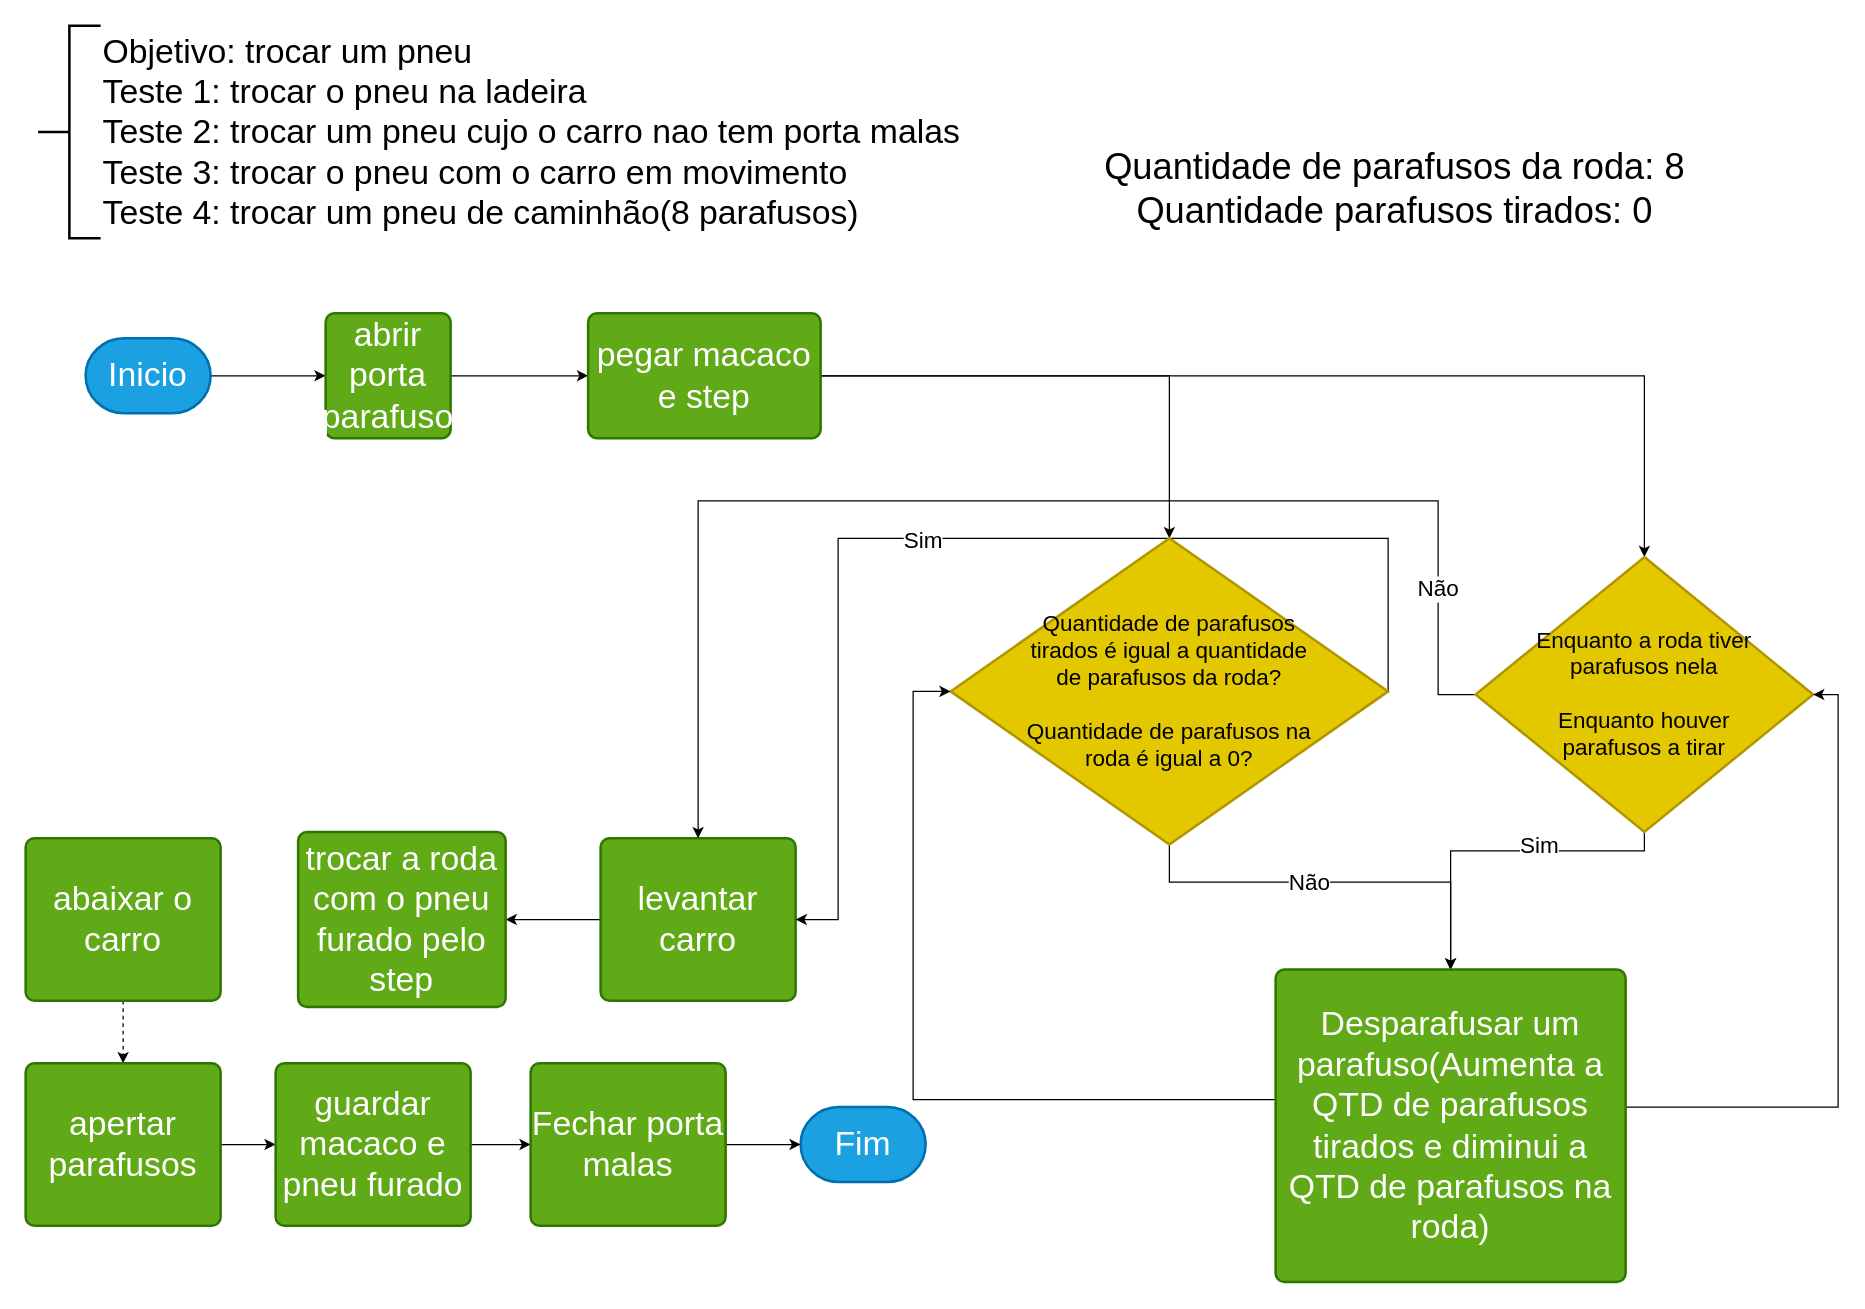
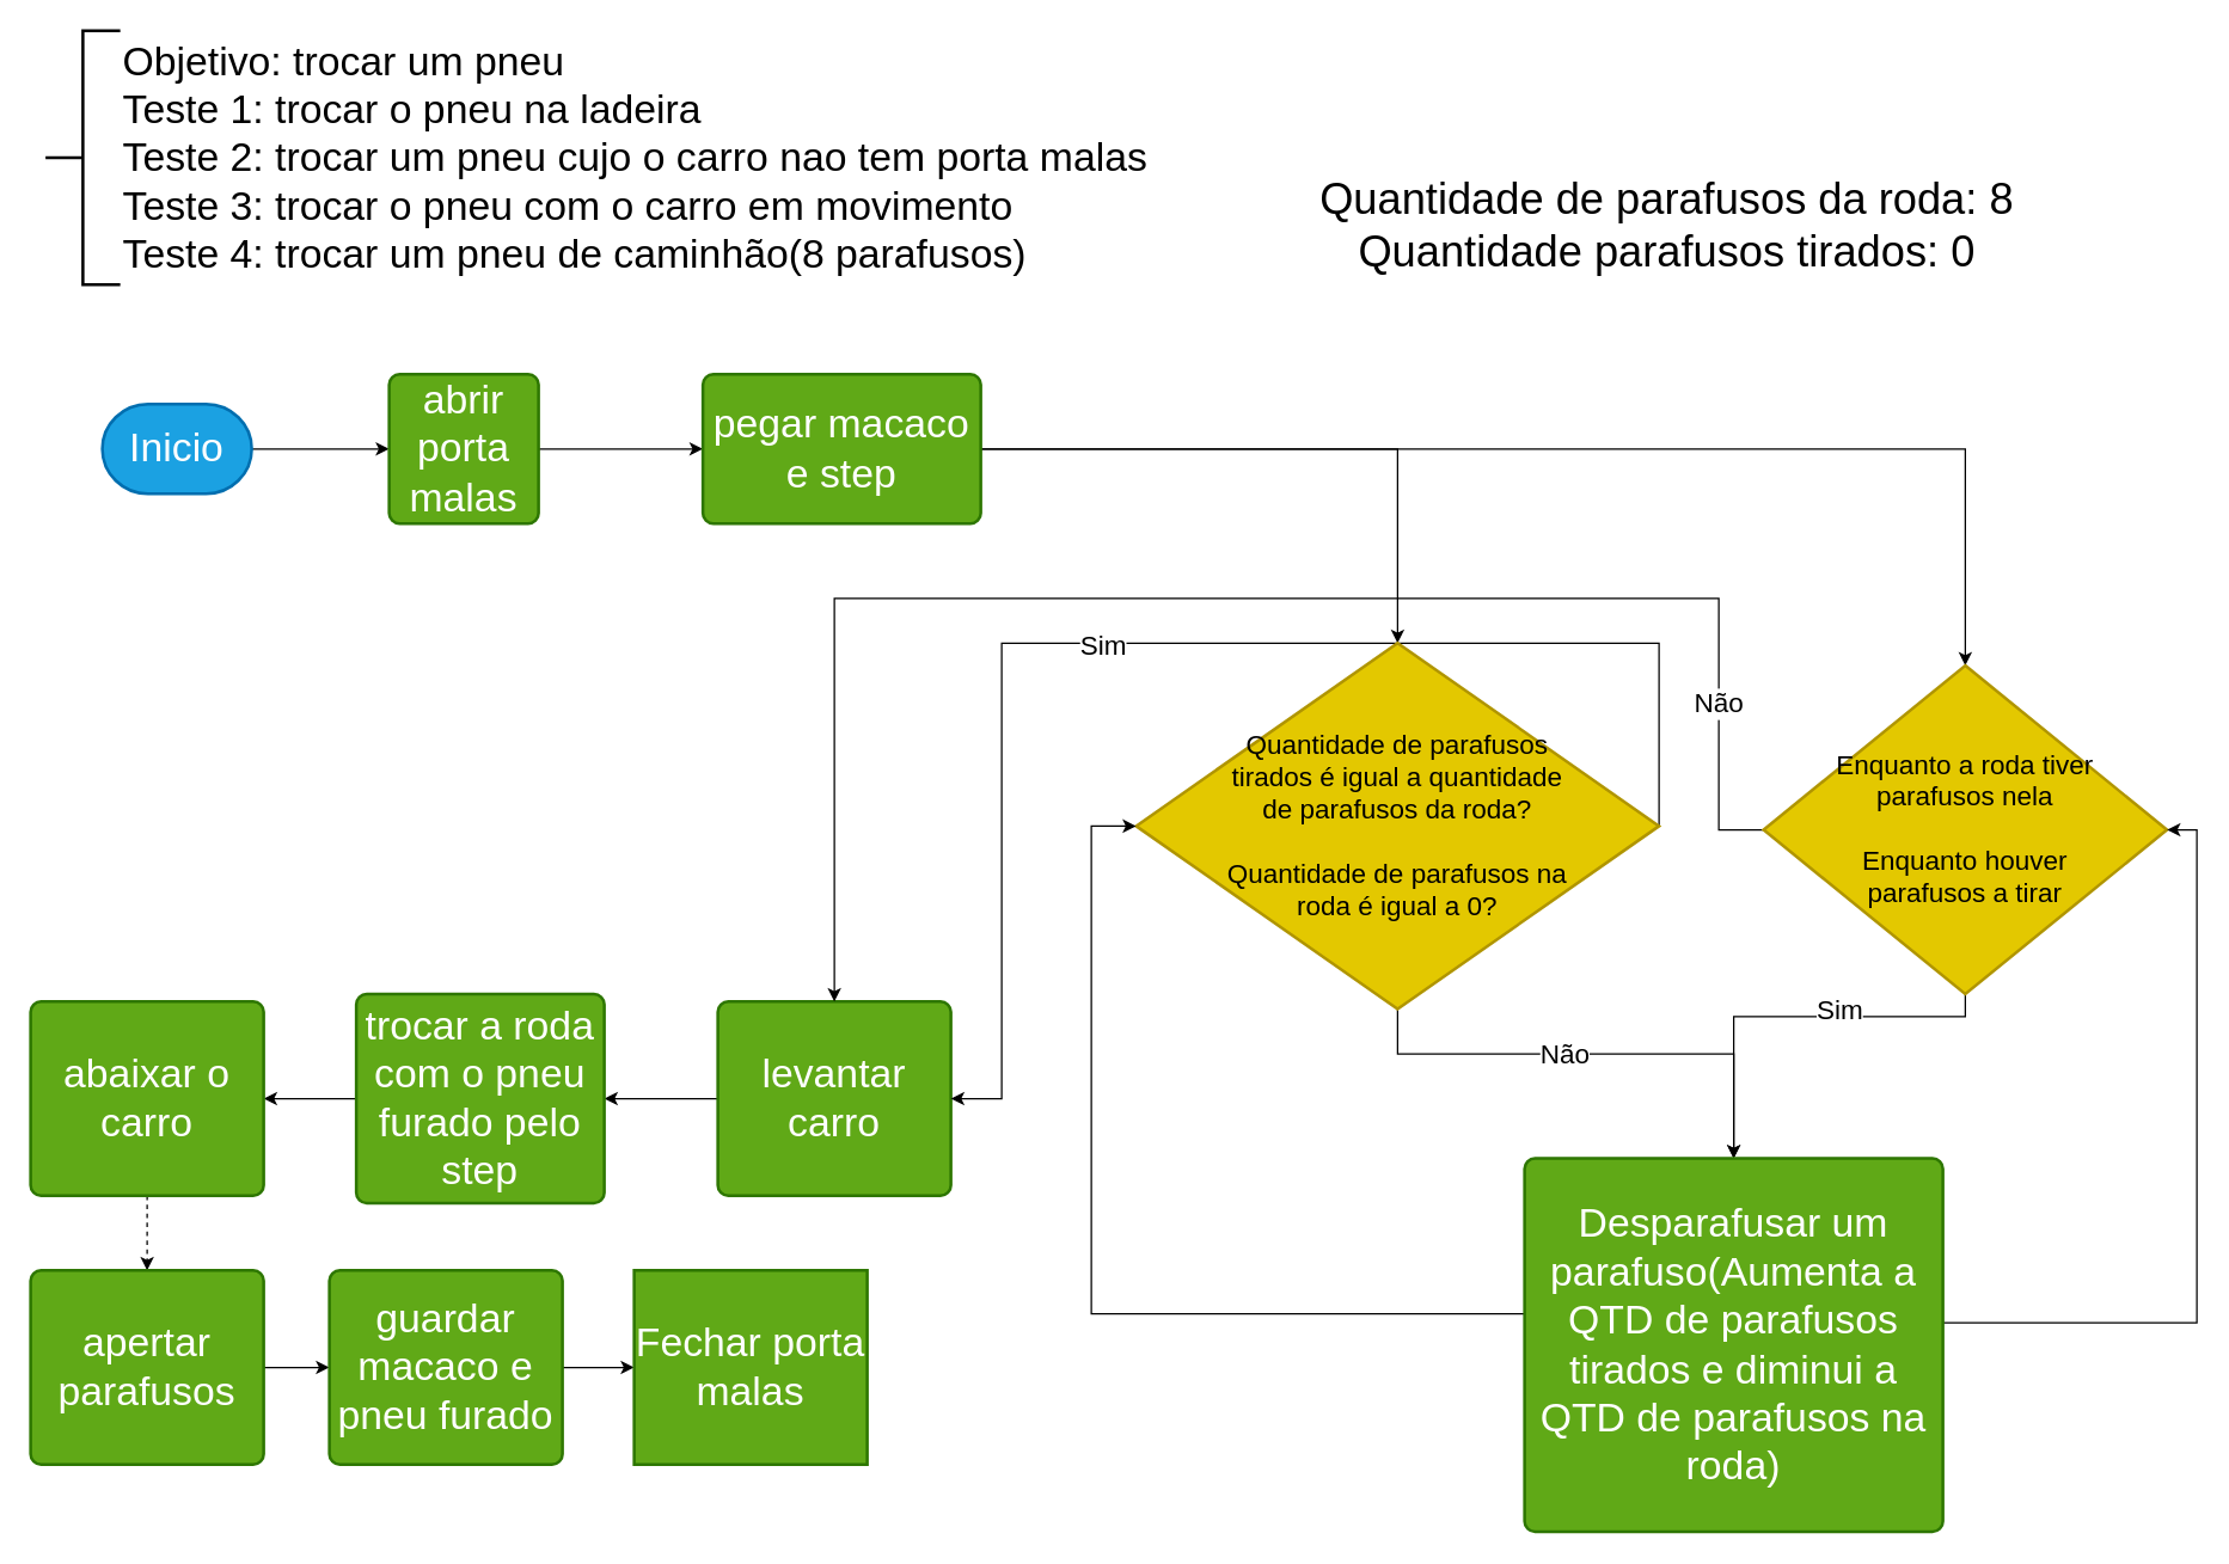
  <mxCell id="0" />
  <mxCell id="1" parent="0" />
  <mxCell id="2" value="Objetivo: trocar um pneu&lt;br&gt;Teste 1: trocar o pneu na ladeira&lt;br&gt;Teste 2: trocar um pneu cujo o carro nao tem porta malas&lt;br&gt;Teste 3: trocar o pneu com o carro em movimento&lt;br&gt;Teste 4: trocar um pneu de caminhão(8 parafusos)" style="strokeWidth=2;html=1;shape=mxgraph.flowchart.annotation_2;align=left;labelPosition=right;pointerEvents=1;fontSize=27;" vertex="1" parent="1"><mxGeometry x="30" y="20" width="50" height="170" as="geometry" /></mxCell>
  <mxCell id="3" style="edgeStyle=orthogonalEdgeStyle;rounded=0;orthogonalLoop=1;jettySize=auto;html=1;exitX=1;exitY=0.5;exitDx=0;exitDy=0;exitPerimeter=0;entryX=0;entryY=0.5;entryDx=0;entryDy=0;fontSize=27;" edge="1" parent="1" source="4" target="7"><mxGeometry relative="1" as="geometry" /></mxCell>
  <mxCell id="4" value="Inicio" style="strokeWidth=2;html=1;shape=mxgraph.flowchart.terminator;whiteSpace=wrap;fontSize=27;fillColor=#1ba1e2;fontColor=#ffffff;strokeColor=#006EAF;" vertex="1" parent="1"><mxGeometry x="68" y="270" width="100" height="60" as="geometry" /></mxCell>
- <mxCell id="5" value="Fim" style="strokeWidth=2;html=1;shape=mxgraph.flowchart.terminator;whiteSpace=wrap;fontSize=27;fillColor=#1ba1e2;fontColor=#ffffff;strokeColor=#006EAF;" vertex="1" parent="1"><mxGeometry x="640" y="885" width="100" height="60" as="geometry" /></mxCell>
  <mxCell id="6" style="edgeStyle=orthogonalEdgeStyle;rounded=0;orthogonalLoop=1;jettySize=auto;html=1;exitX=1;exitY=0.5;exitDx=0;exitDy=0;entryX=0;entryY=0.5;entryDx=0;entryDy=0;fontSize=27;" edge="1" parent="1" source="7" target="10"><mxGeometry relative="1" as="geometry" /></mxCell>
- <mxCell id="7" value="abrir porta parafuso" style="rounded=1;whiteSpace=wrap;html=1;absoluteArcSize=1;arcSize=14;strokeWidth=2;fontSize=27;fillColor=#60a917;fontColor=#ffffff;strokeColor=#2D7600;" vertex="1" parent="1"><mxGeometry x="260" y="250" width="100" height="100" as="geometry" /></mxCell>
+ <mxCell id="7" value="abrir porta malas" style="rounded=1;whiteSpace=wrap;html=1;absoluteArcSize=1;arcSize=14;strokeWidth=2;fontSize=27;fillColor=#60a917;fontColor=#ffffff;strokeColor=#2D7600;" vertex="1" parent="1"><mxGeometry x="260" y="250" width="100" height="100" as="geometry" /></mxCell>
  <mxCell id="8" style="edgeStyle=orthogonalEdgeStyle;rounded=0;orthogonalLoop=1;jettySize=auto;html=1;fontSize=18;" edge="1" parent="1" source="10" target="27"><mxGeometry relative="1" as="geometry" /></mxCell>
  <mxCell id="9" style="edgeStyle=orthogonalEdgeStyle;rounded=0;orthogonalLoop=1;jettySize=auto;html=1;entryX=0.5;entryY=0;entryDx=0;entryDy=0;entryPerimeter=0;fontSize=18;" edge="1" parent="1" source="10" target="32"><mxGeometry relative="1" as="geometry" /></mxCell>
  <mxCell id="10" value="pegar macaco e step" style="rounded=1;whiteSpace=wrap;html=1;absoluteArcSize=1;arcSize=14;strokeWidth=2;fontSize=27;fillColor=#60a917;fontColor=#ffffff;strokeColor=#2D7600;" vertex="1" parent="1"><mxGeometry x="470" y="250" width="186" height="100" as="geometry" /></mxCell>
  <mxCell id="11" style="edgeStyle=orthogonalEdgeStyle;rounded=0;orthogonalLoop=1;jettySize=auto;html=1;exitX=0;exitY=0.5;exitDx=0;exitDy=0;entryX=1;entryY=0.5;entryDx=0;entryDy=0;fontSize=27;" edge="1" parent="1" source="12" target="14"><mxGeometry relative="1" as="geometry" /></mxCell>
  <mxCell id="12" value="levantar carro" style="rounded=1;whiteSpace=wrap;html=1;absoluteArcSize=1;arcSize=14;strokeWidth=2;fontSize=27;fillColor=#60a917;fontColor=#ffffff;strokeColor=#2D7600;" vertex="1" parent="1"><mxGeometry x="480" y="670" width="156" height="130" as="geometry" /></mxCell>
+ <mxCell id="13" style="edgeStyle=orthogonalEdgeStyle;rounded=0;orthogonalLoop=1;jettySize=auto;html=1;exitX=0;exitY=0.5;exitDx=0;exitDy=0;entryX=1;entryY=0.5;entryDx=0;entryDy=0;fontSize=27;" edge="1" parent="1" source="14" target="16"><mxGeometry relative="1" as="geometry" /></mxCell>
  <mxCell id="14" value="trocar a roda com o pneu furado pelo step" style="rounded=1;whiteSpace=wrap;html=1;absoluteArcSize=1;arcSize=14;strokeWidth=2;fontSize=27;fillColor=#60a917;fontColor=#ffffff;strokeColor=#2D7600;" vertex="1" parent="1"><mxGeometry x="238" y="665" width="166" height="140" as="geometry" /></mxCell>
  <mxCell id="15" style="edgeStyle=orthogonalEdgeStyle;rounded=0;orthogonalLoop=1;jettySize=auto;html=1;exitX=0.5;exitY=1;exitDx=0;exitDy=0;fontSize=27;dashed=1;" edge="1" parent="1" source="16" target="18"><mxGeometry relative="1" as="geometry" /></mxCell>
  <mxCell id="16" value="abaixar o carro" style="rounded=1;whiteSpace=wrap;html=1;absoluteArcSize=1;arcSize=14;strokeWidth=2;fontSize=27;fillColor=#60a917;fontColor=#ffffff;strokeColor=#2D7600;" vertex="1" parent="1"><mxGeometry x="20" y="670" width="156" height="130" as="geometry" /></mxCell>
  <mxCell id="17" style="edgeStyle=orthogonalEdgeStyle;rounded=0;orthogonalLoop=1;jettySize=auto;html=1;exitX=1;exitY=0.5;exitDx=0;exitDy=0;fontSize=27;" edge="1" parent="1" source="18" target="20"><mxGeometry relative="1" as="geometry" /></mxCell>
  <mxCell id="18" value="apertar parafusos" style="rounded=1;whiteSpace=wrap;html=1;absoluteArcSize=1;arcSize=14;strokeWidth=2;fontSize=27;fillColor=#60a917;fontColor=#ffffff;strokeColor=#2D7600;" vertex="1" parent="1"><mxGeometry x="20" y="850" width="156" height="130" as="geometry" /></mxCell>
  <mxCell id="19" style="edgeStyle=orthogonalEdgeStyle;rounded=0;orthogonalLoop=1;jettySize=auto;html=1;fontSize=27;" edge="1" parent="1" source="20" target="22"><mxGeometry relative="1" as="geometry" /></mxCell>
  <mxCell id="20" value="guardar macaco e pneu furado" style="rounded=1;whiteSpace=wrap;html=1;absoluteArcSize=1;arcSize=14;strokeWidth=2;fontSize=27;fillColor=#60a917;fontColor=#ffffff;strokeColor=#2D7600;" vertex="1" parent="1"><mxGeometry x="220" y="850" width="156" height="130" as="geometry" /></mxCell>
- <mxCell id="21" style="edgeStyle=orthogonalEdgeStyle;rounded=0;orthogonalLoop=1;jettySize=auto;html=1;fontSize=27;" edge="1" parent="1" source="22" target="5"><mxGeometry relative="1" as="geometry" /></mxCell>
- <mxCell id="22" value="Fechar porta malas" style="rounded=1;whiteSpace=wrap;html=1;absoluteArcSize=1;arcSize=14;strokeWidth=2;fontSize=27;fillColor=#60a917;fontColor=#ffffff;strokeColor=#2D7600;" vertex="1" parent="1"><mxGeometry x="424" y="850" width="156" height="130" as="geometry" /></mxCell>
+ <mxCell id="22" value="Fechar porta malas" style="whiteSpace=wrap;html=1;absoluteArcSize=1;arcSize=14;strokeWidth=2;fontSize=27;fillColor=#60a917;fontColor=#ffffff;strokeColor=#2D7600;rounded=0;" vertex="1" parent="1"><mxGeometry x="424" y="850" width="156" height="130" as="geometry" /></mxCell>
  <mxCell id="23" style="edgeStyle=orthogonalEdgeStyle;rounded=0;orthogonalLoop=1;jettySize=auto;html=1;entryX=0.5;entryY=0;entryDx=0;entryDy=0;fontSize=18;" edge="1" parent="1" target="35"><mxGeometry relative="1" as="geometry"><Array as="points"><mxPoint x="935" y="705" /><mxPoint x="1160" y="705" /></Array><mxPoint x="935" y="670" as="sourcePoint" /></mxGeometry></mxCell>
  <mxCell id="24" value="Não" style="edgeLabel;html=1;align=center;verticalAlign=middle;resizable=0;points=[];fontSize=18;" connectable="0" vertex="1" parent="23"><mxGeometry x="-0.117" relative="1" as="geometry"><mxPoint as="offset" /></mxGeometry></mxCell>
  <mxCell id="25" style="edgeStyle=orthogonalEdgeStyle;rounded=0;orthogonalLoop=1;jettySize=auto;html=1;fontSize=18;exitX=1;exitY=0.5;exitDx=0;exitDy=0;exitPerimeter=0;entryX=1;entryY=0.5;entryDx=0;entryDy=0;" edge="1" parent="1" source="27" target="12"><mxGeometry relative="1" as="geometry"><mxPoint x="730" y="470" as="targetPoint" /><Array as="points"><mxPoint x="1110" y="430" /><mxPoint x="670" y="430" /><mxPoint x="670" y="735" /></Array></mxGeometry></mxCell>
  <mxCell id="26" value="Sim" style="edgeLabel;html=1;align=center;verticalAlign=middle;resizable=0;points=[];fontSize=18;" connectable="0" vertex="1" parent="25"><mxGeometry x="0.099" y="1" relative="1" as="geometry"><mxPoint as="offset" /></mxGeometry></mxCell>
  <mxCell id="27" value="Quantidade de parafusos&lt;br style=&quot;font-size: 18px;&quot;&gt;tirados é igual a quantidade&lt;br style=&quot;font-size: 18px;&quot;&gt;de parafusos da roda?&lt;br&gt;&lt;br&gt;Quantidade de parafusos na&lt;br&gt;roda é igual a 0?" style="strokeWidth=2;html=1;shape=mxgraph.flowchart.decision;whiteSpace=wrap;fillColor=#e3c800;fontColor=#000000;strokeColor=#B09500;fontSize=18;" vertex="1" parent="1"><mxGeometry x="760" y="430" width="350" height="245" as="geometry" /></mxCell>
  <mxCell id="28" style="edgeStyle=orthogonalEdgeStyle;rounded=0;orthogonalLoop=1;jettySize=auto;html=1;entryX=0.5;entryY=0;entryDx=0;entryDy=0;fontSize=18;" edge="1" parent="1" source="32" target="35"><mxGeometry relative="1" as="geometry"><Array as="points"><mxPoint x="1315" y="680" /><mxPoint x="1160" y="680" /></Array></mxGeometry></mxCell>
  <mxCell id="29" value="Sim" style="edgeLabel;html=1;align=center;verticalAlign=middle;resizable=0;points=[];fontSize=18;" connectable="0" vertex="1" parent="28"><mxGeometry x="0.086" y="-4" relative="1" as="geometry"><mxPoint x="44" y="-1" as="offset" /></mxGeometry></mxCell>
  <mxCell id="30" style="edgeStyle=orthogonalEdgeStyle;rounded=0;orthogonalLoop=1;jettySize=auto;html=1;fontSize=18;exitX=0;exitY=0.5;exitDx=0;exitDy=0;exitPerimeter=0;" edge="1" parent="1" source="32" target="12"><mxGeometry relative="1" as="geometry"><Array as="points"><mxPoint x="1150" y="555" /><mxPoint x="1150" y="400" /><mxPoint x="558" y="400" /></Array></mxGeometry></mxCell>
  <mxCell id="31" value="Não" style="edgeLabel;html=1;align=center;verticalAlign=middle;resizable=0;points=[];fontSize=18;" connectable="0" vertex="1" parent="30"><mxGeometry x="-0.781" y="1" relative="1" as="geometry"><mxPoint as="offset" /></mxGeometry></mxCell>
  <mxCell id="32" value="Enquanto a roda tiver&lt;br&gt;parafusos nela&lt;br&gt;&lt;br&gt;Enquanto houver&lt;br&gt;parafusos a tirar" style="strokeWidth=2;html=1;shape=mxgraph.flowchart.decision;whiteSpace=wrap;fillColor=#e3c800;fontColor=#000000;strokeColor=#B09500;fontSize=18;" vertex="1" parent="1"><mxGeometry x="1180" y="445" width="270" height="220" as="geometry" /></mxCell>
  <mxCell id="33" style="edgeStyle=orthogonalEdgeStyle;rounded=0;orthogonalLoop=1;jettySize=auto;html=1;entryX=0;entryY=0.5;entryDx=0;entryDy=0;entryPerimeter=0;fontSize=18;" edge="1" parent="1" source="35" target="27"><mxGeometry relative="1" as="geometry"><Array as="points"><mxPoint x="730" y="879" /><mxPoint x="730" y="553" /></Array></mxGeometry></mxCell>
  <mxCell id="34" style="edgeStyle=orthogonalEdgeStyle;rounded=0;orthogonalLoop=1;jettySize=auto;html=1;entryX=1;entryY=0.5;entryDx=0;entryDy=0;entryPerimeter=0;fontSize=18;" edge="1" parent="1" source="35" target="32"><mxGeometry relative="1" as="geometry"><Array as="points"><mxPoint x="1470" y="885" /><mxPoint x="1470" y="555" /></Array></mxGeometry></mxCell>
  <mxCell id="35" value="Desparafusar um parafuso(Aumenta a QTD de parafusos tirados e diminui a QTD de parafusos na roda)" style="rounded=1;whiteSpace=wrap;html=1;absoluteArcSize=1;arcSize=14;strokeWidth=2;fontSize=27;fillColor=#60a917;fontColor=#ffffff;strokeColor=#2D7600;" vertex="1" parent="1"><mxGeometry x="1020" y="775" width="280" height="250" as="geometry" /></mxCell>
  <mxCell id="36" value="Quantidade de parafusos da roda: 8&lt;br style=&quot;font-size: 29px;&quot;&gt;Quantidade parafusos tirados: 0" style="text;html=1;align=center;verticalAlign=middle;resizable=0;points=[];autosize=1;strokeColor=none;fillColor=none;fontSize=29;" vertex="1" parent="1"><mxGeometry x="870" y="110" width="490" height="80" as="geometry" /></mxCell>
